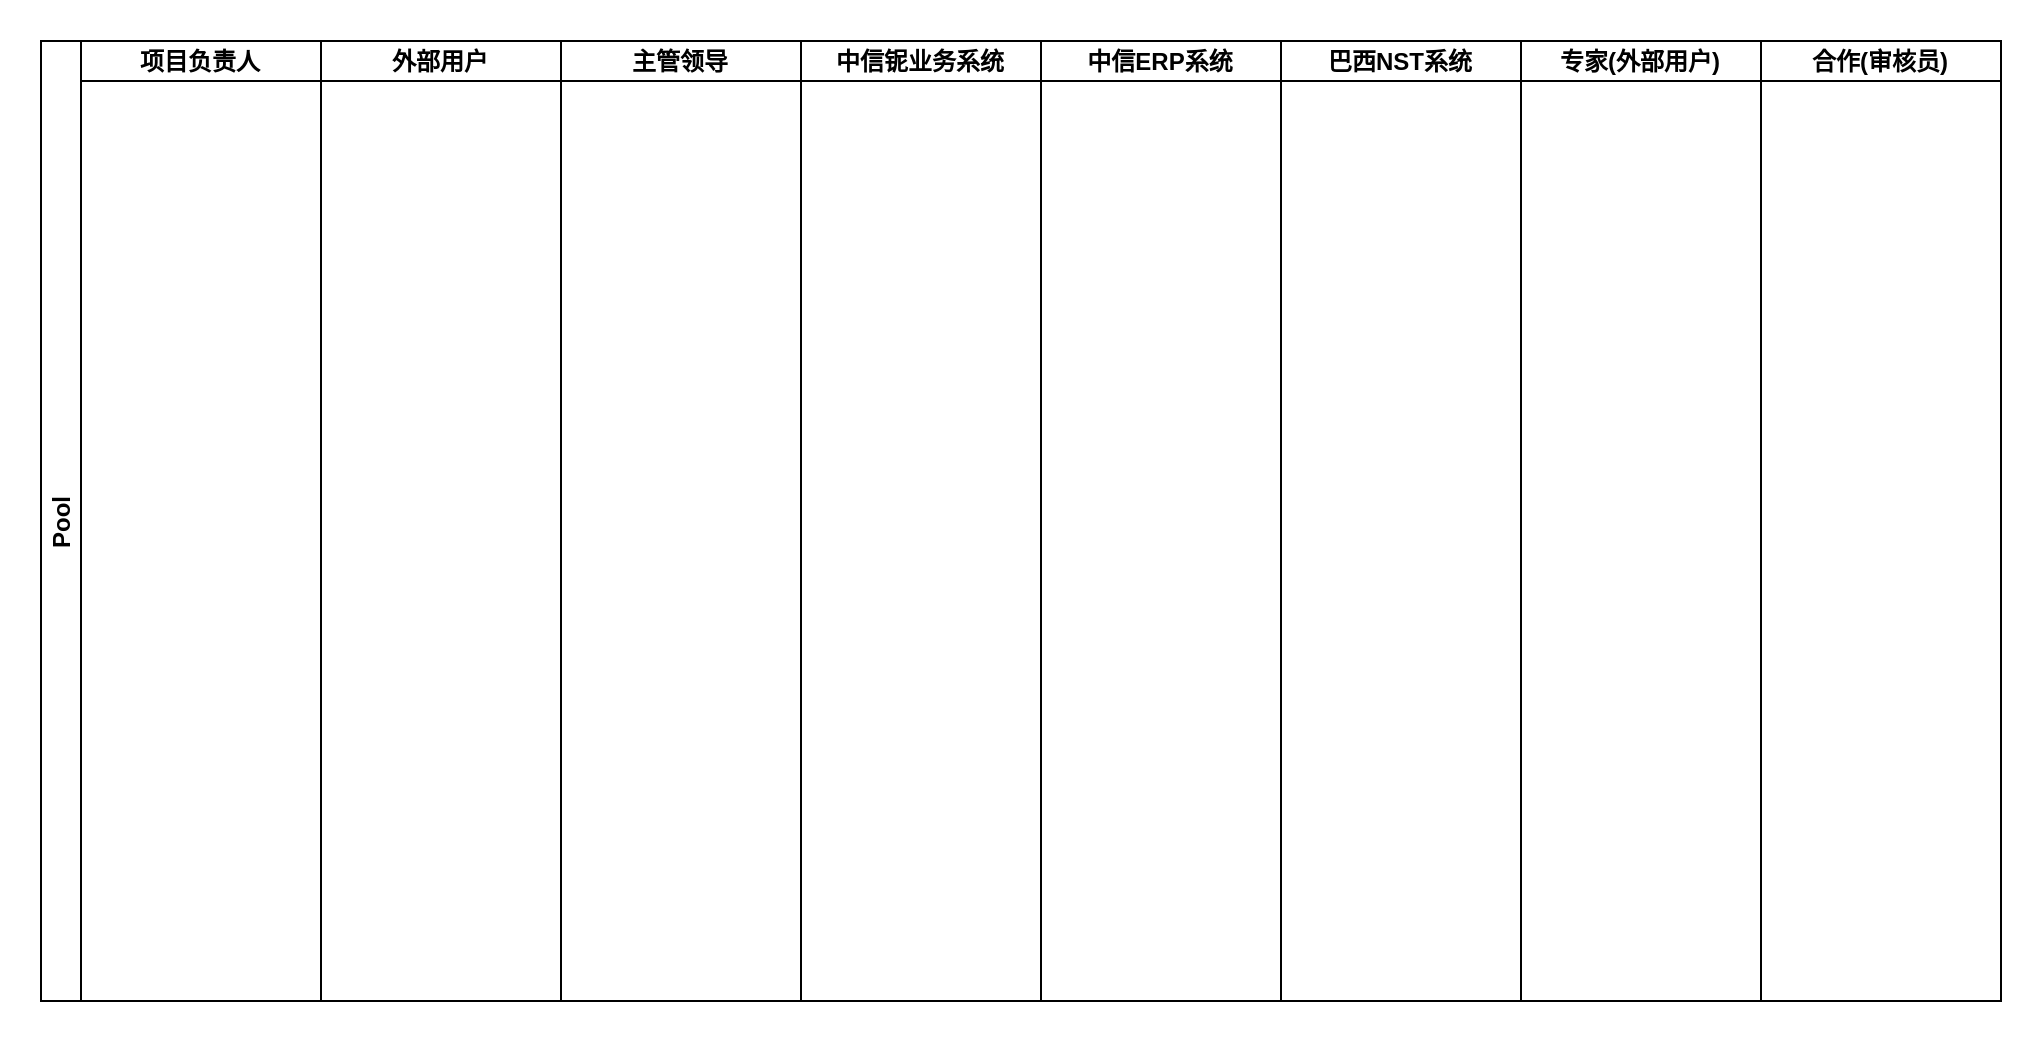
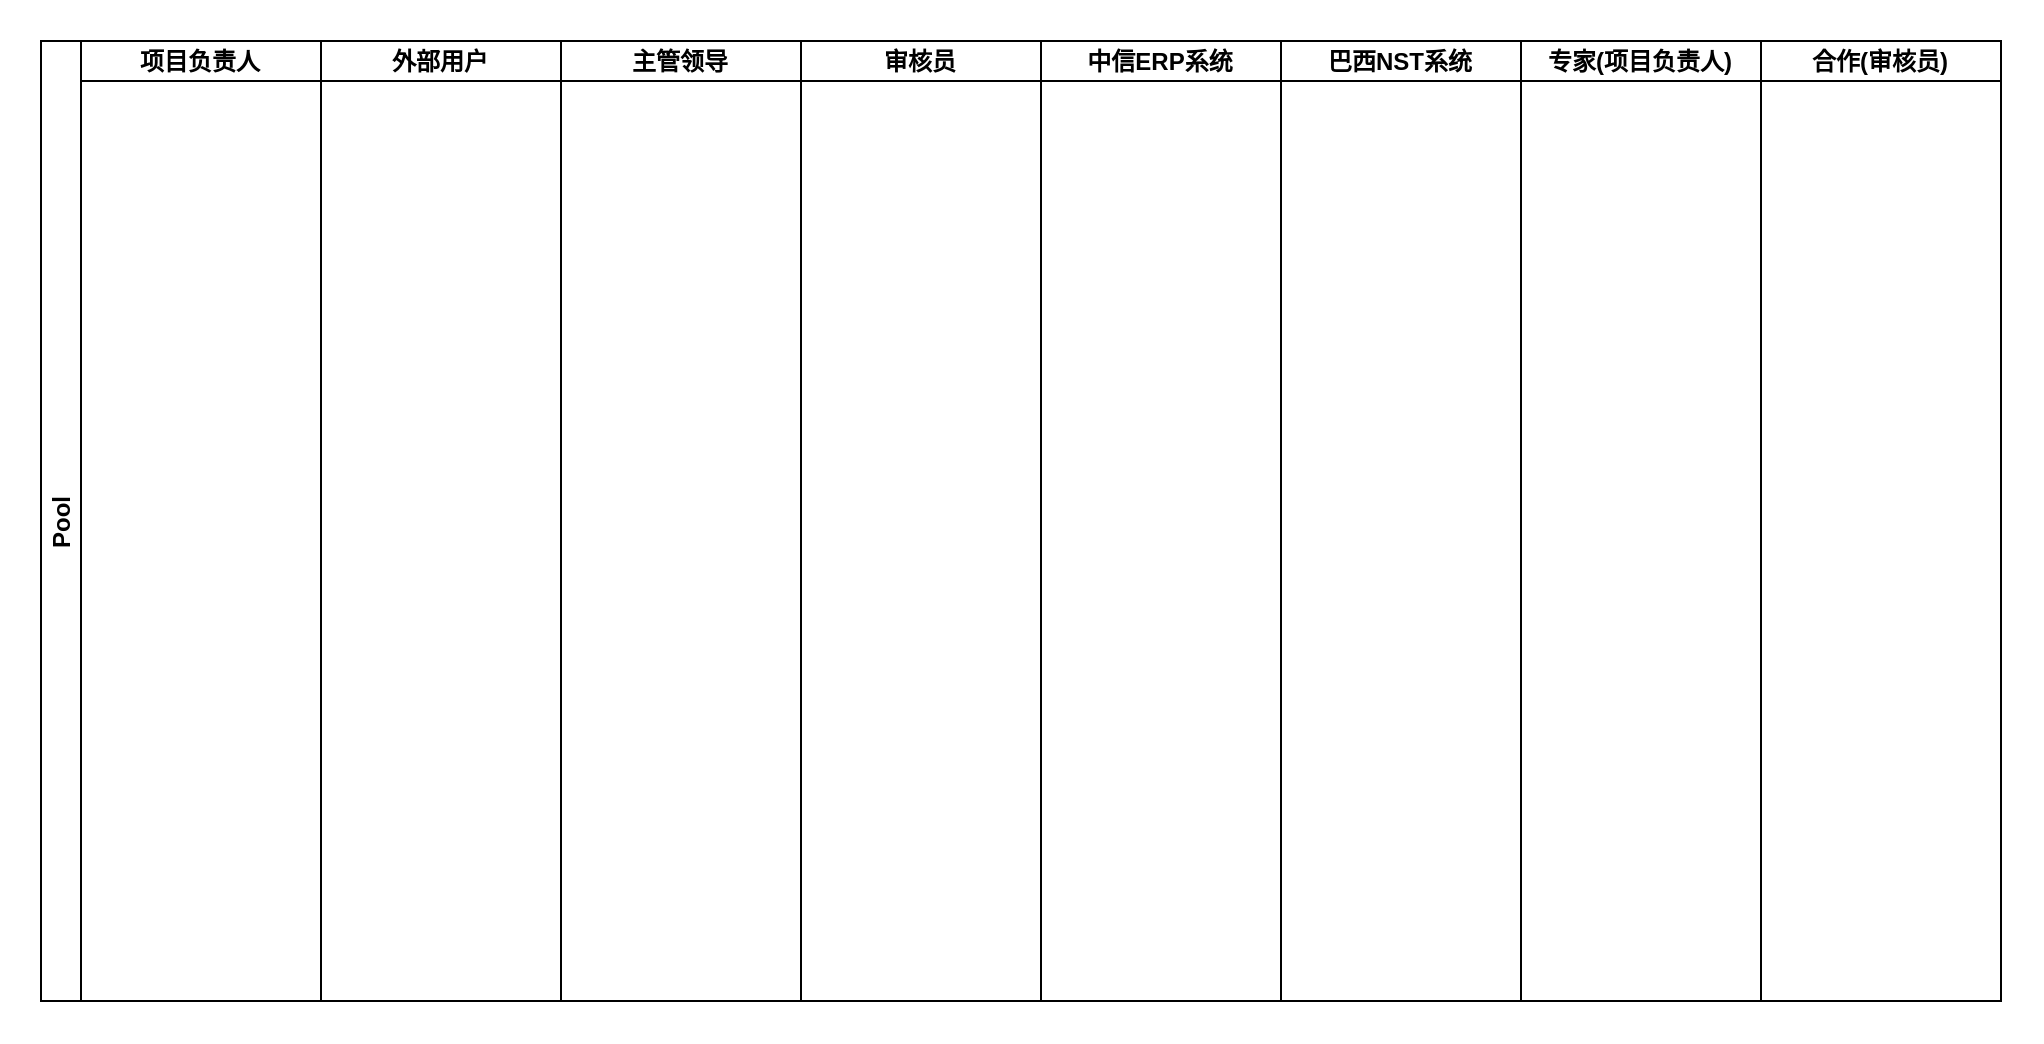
  <mxCell id="0" />
  <mxCell id="1" parent="0" />
  <mxCell id="2" value="Pool" style="swimlane;childLayout=stackLayout;resizeParent=1;resizeParentMax=0;startSize=20;horizontal=0;horizontalStack=1;" vertex="1" parent="1"><mxGeometry x="20" y="20" width="980" height="480" as="geometry" /></mxCell>
  <mxCell id="3" value="项目负责人" style="swimlane;startSize=20;" vertex="1" parent="2"><mxGeometry x="20" width="120" height="480" as="geometry" /></mxCell>
  <mxCell id="4" value="外部用户" style="swimlane;startSize=20;" vertex="1" parent="2"><mxGeometry x="140" width="120" height="480" as="geometry" /></mxCell>
  <mxCell id="5" value="主管领导" style="swimlane;startSize=20;" vertex="1" parent="2"><mxGeometry x="260" width="120" height="480" as="geometry" /></mxCell>
- <mxCell id="6" value="中信铌业务系统" style="swimlane;startSize=20;" vertex="1" parent="2"><mxGeometry x="380" width="120" height="480" as="geometry" /></mxCell>
+ <mxCell id="6" value="审核员" style="swimlane;startSize=20;" vertex="1" parent="2"><mxGeometry x="380" width="120" height="480" as="geometry" /></mxCell>
  <mxCell id="7" value="中信ERP系统" style="swimlane;startSize=20;" vertex="1" parent="2"><mxGeometry x="500" width="120" height="480" as="geometry" /></mxCell>
  <mxCell id="8" value="巴西NST系统" style="swimlane;startSize=20;" vertex="1" parent="2"><mxGeometry x="620" width="120" height="480" as="geometry" /></mxCell>
- <mxCell id="9" value="专家(外部用户)" style="swimlane;startSize=20;" vertex="1" parent="2"><mxGeometry x="740" width="120" height="480" as="geometry" /></mxCell>
+ <mxCell id="9" value="专家(项目负责人)" style="swimlane;startSize=20;" vertex="1" parent="2"><mxGeometry x="740" width="120" height="480" as="geometry" /></mxCell>
  <mxCell id="10" value="合作(审核员)" style="swimlane;startSize=20;" vertex="1" parent="2"><mxGeometry x="860" width="120" height="480" as="geometry" /></mxCell>
